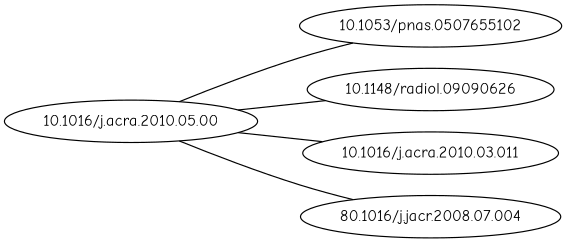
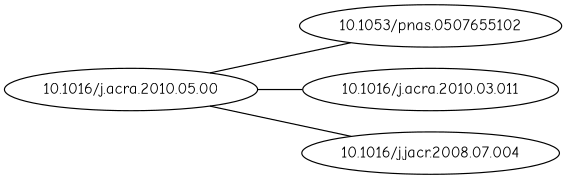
  strict graph {
    fontname="Comic Neue"
    rankdir=LR
    node [fontname="Comic Neue"]
    edge [fontname="Comic Neue"]
    n1 [label="10.1053/pnas.0507655102"]
    "10.1016/j.acra.2010.05.00"
-   "10.1148/radiol.09090626"
    "10.1016/j.acra.2010.03.011"
-   "10.1016/j.jacr.2008.07.004" [label="80.1016/j.jacr.2008.07.004"]
+   "10.1016/j.jacr.2008.07.004"
    "10.1016/j.acra.2010.05.00" -- n1
-   "10.1016/j.acra.2010.05.00" -- "10.1148/radiol.09090626"
    "10.1016/j.acra.2010.05.00" -- "10.1016/j.acra.2010.03.011"
    "10.1016/j.acra.2010.05.00" -- "10.1016/j.jacr.2008.07.004"
  }
